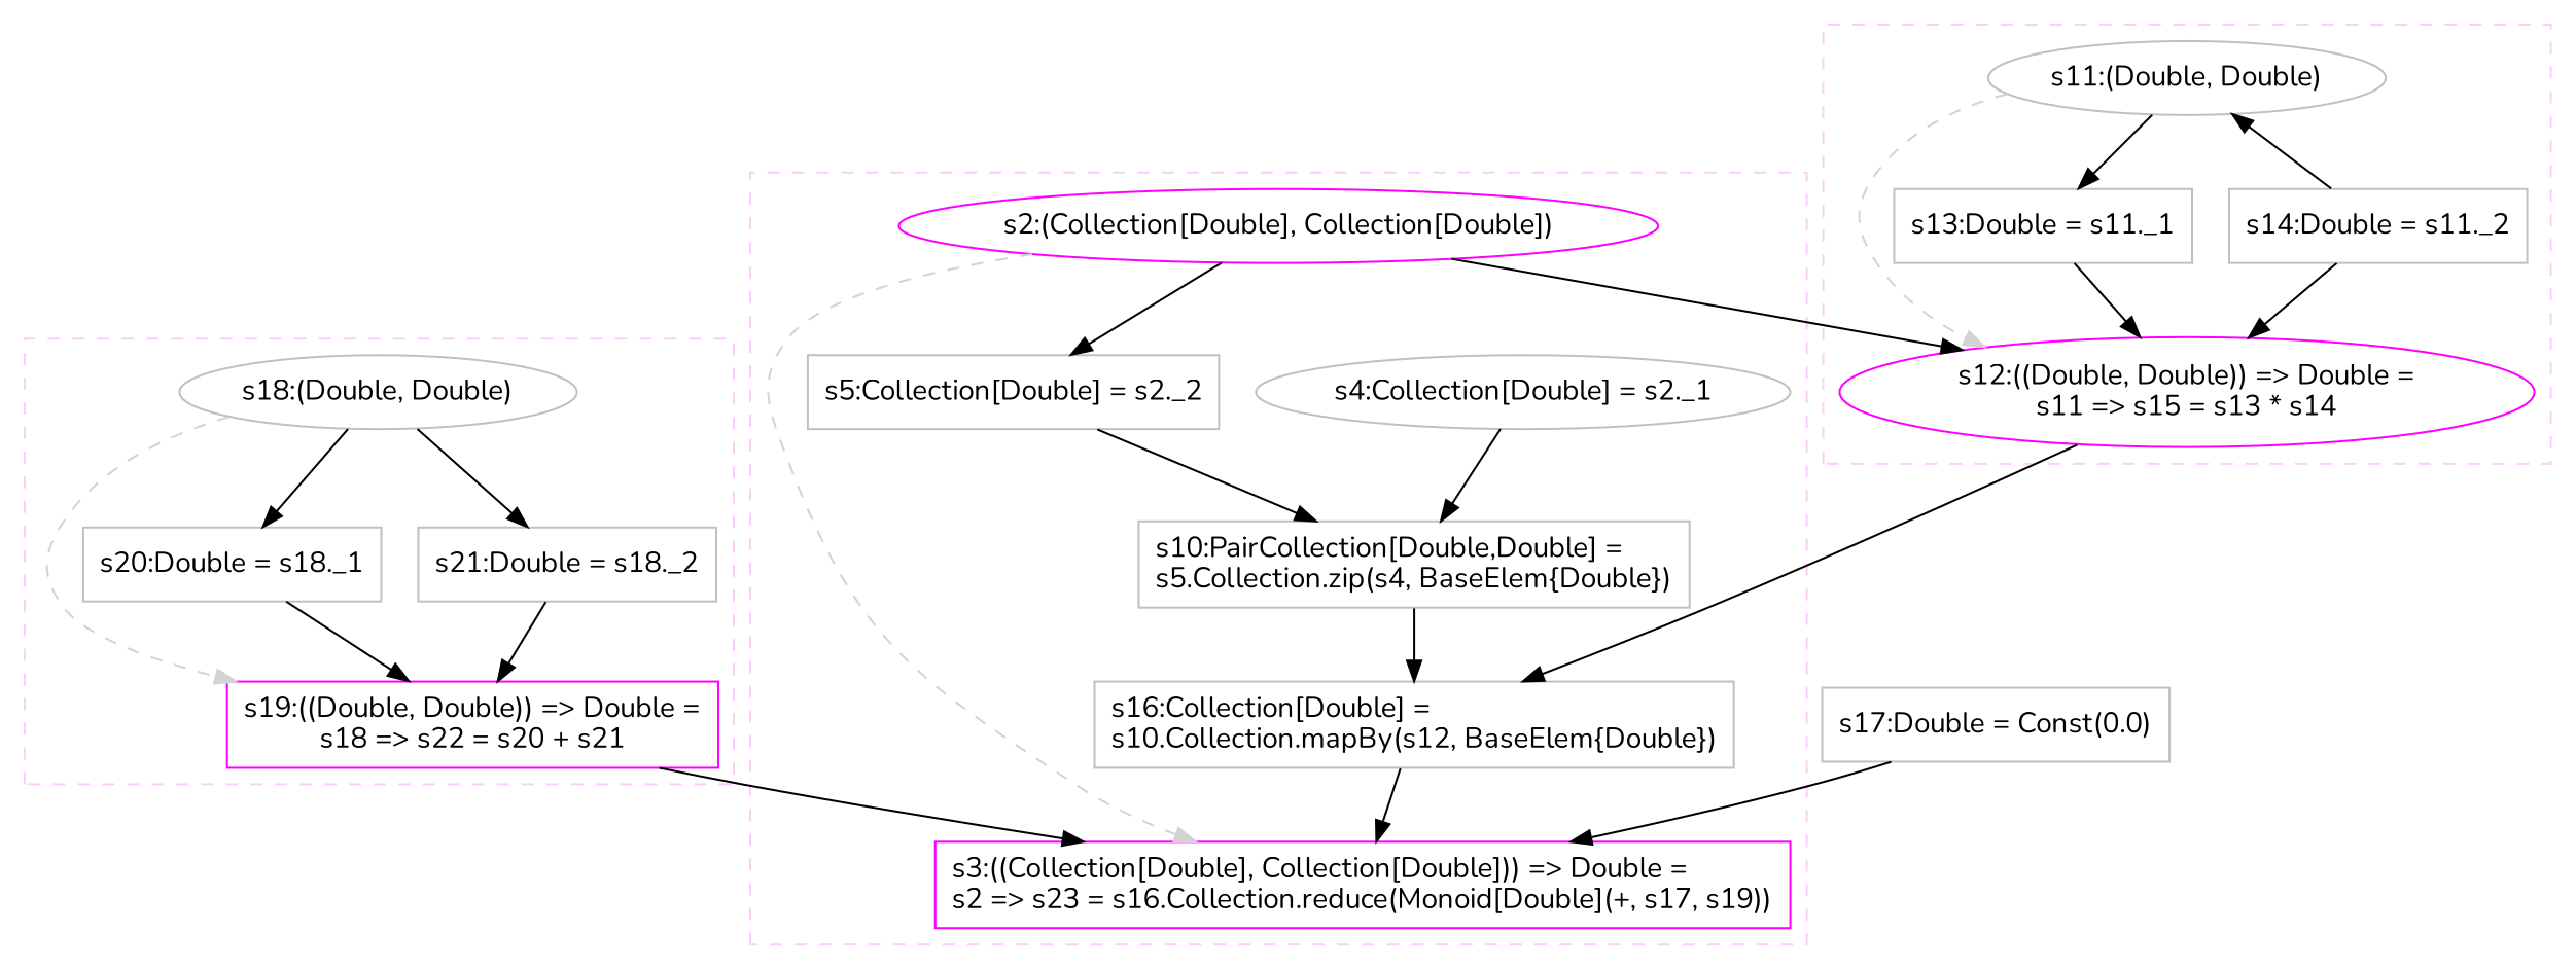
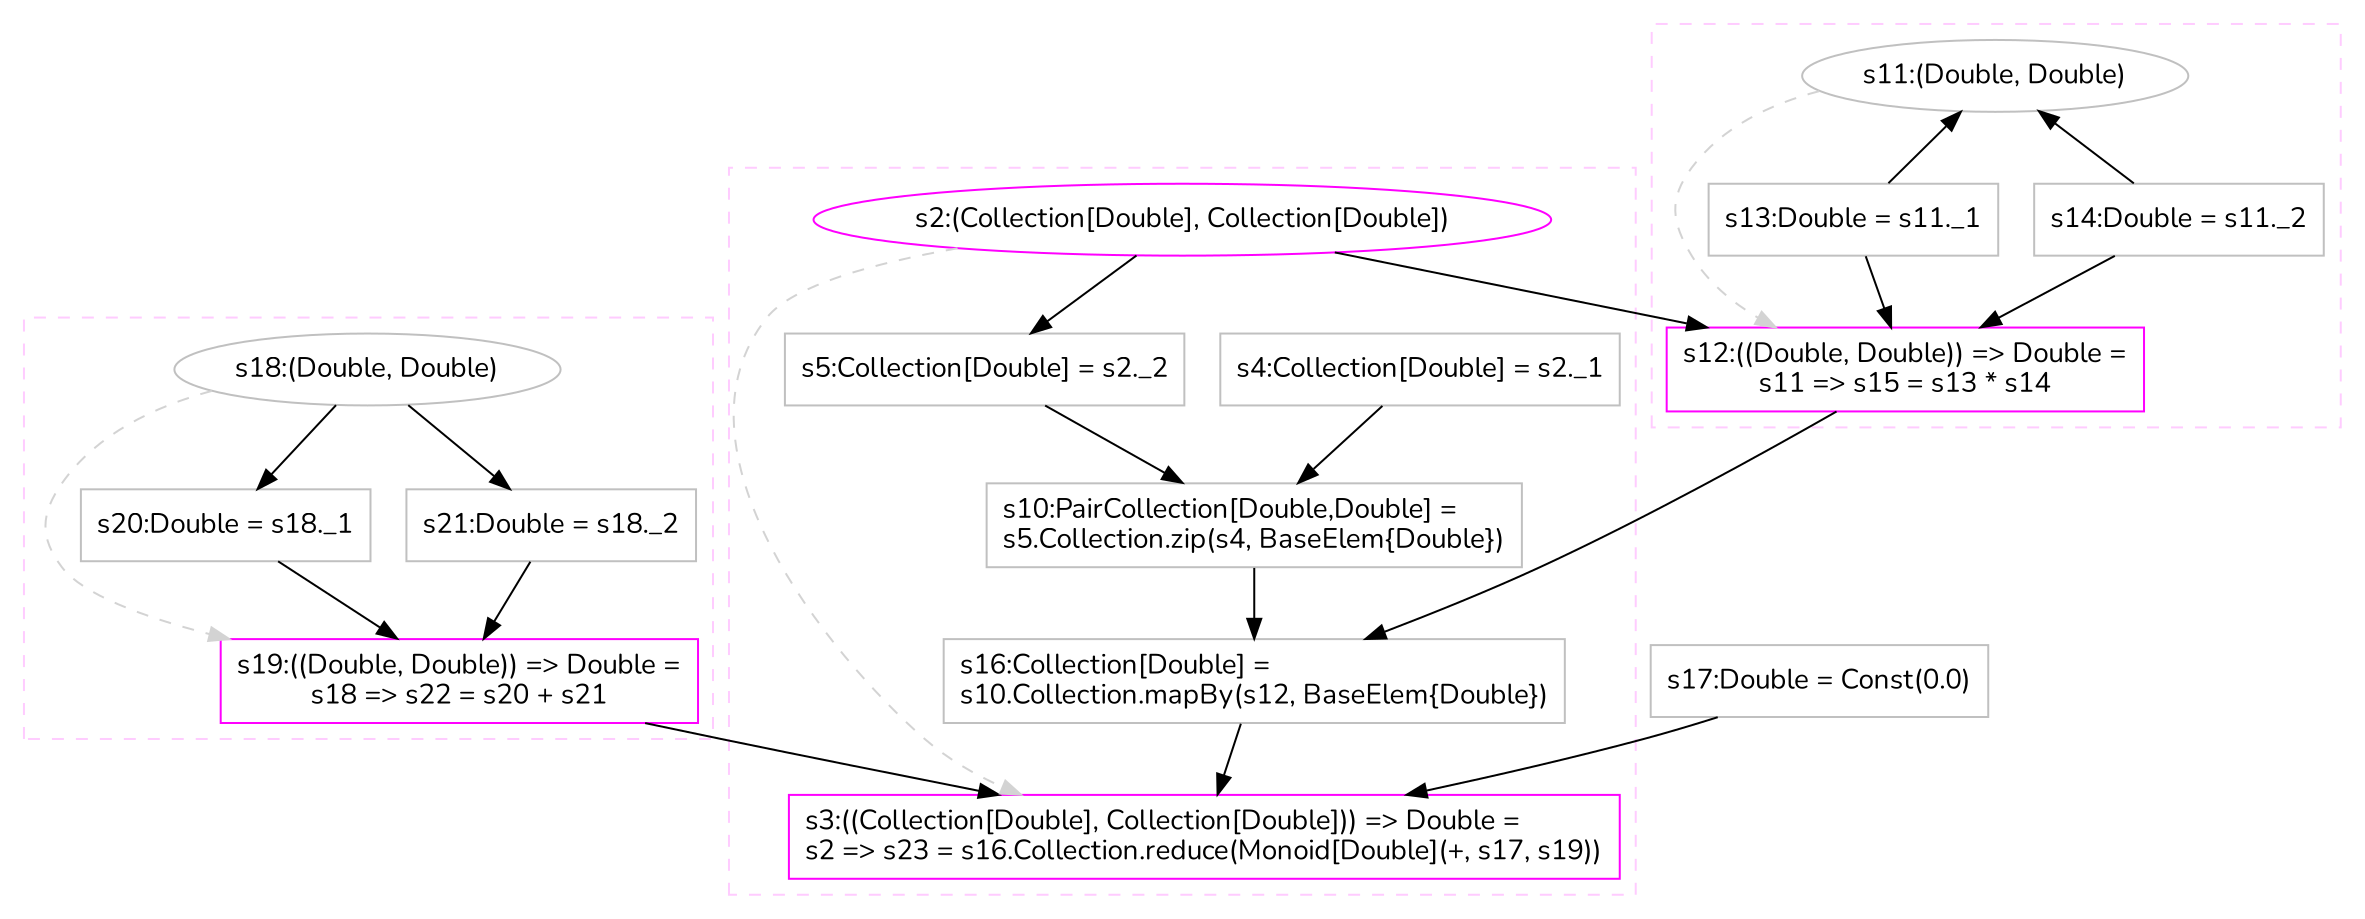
  digraph {
    concentrate=true
    fontname=Nunito
    node [color=gray fontname=Nunito shape=box]
    edge [fontname=Nunito style=solid]
    n1 [height=0.5 label="s18:(Double, Double)" width=2.6424 shape=""]
    n2 [color=magenta height=0.57778 label="s19:((Double, Double)) => Double =\ls18 => s22 = s20 + s21" width=3.089]
    n3 [height=0.5 label="s20:Double = s18._1" width=1.8361]
    n4 [height=0.5 label="s21:Double = s18._2" width=1.8361]
    n5 [height=0.5 label="s11:(Double, Double)" width=2.6236 shape=""]
-   n6 [color=magenta height=0.57778 label="s12:((Double, Double)) => Double =\ls11 => s15 = s13 * s14" shape=ellipse width=3.089]
+   n6 [color=magenta height=0.57778 label="s12:((Double, Double)) => Double =\ls11 => s15 = s13 * s14" width=3.089]
    n7 [height=0.5 label="s13:Double = s11._1" width=1.8186]
    n8 [height=0.5 label="s14:Double = s11._2" width=1.8186]
    n9 [color=magenta height=0.5 label="s2:(Collection[Double], Collection[Double])" width=5.0937 shape=""]
    n10 [color=magenta height=0.57778 label="s3:((Collection[Double], Collection[Double])) => Double =\ls2 => s23 = s16.Collection.reduce(Monoid[Double](+, s17, s19))" width=5.2915]
    n11 [height=0.5 label="s5:Collection[Double] = s2._2" width=2.5836]
-   n12 [height=0.5 label="s4:Collection[Double] = s2._1" shape=ellipse width=2.5836]
+   n12 [height=0.5 label="s4:Collection[Double] = s2._1" width=2.5836]
    n13 [height=0.57778 label="s10:PairCollection[Double,Double] =\ls5.Collection.zip(s4, BaseElem{Double})" width=3.4796]
    n14 [height=0.57778 label="s16:Collection[Double] =\ls10.Collection.mapBy(s12, BaseElem{Double})" width=4.0028]
    n15 [height=0.5 label="s17:Double = Const(0.0)" width=2.1455]
    subgraph cluster_1 {
      color="#FFCCFF"
      style=dashed
      n3
      n4
      subgraph sub_2 {
        color="#FFCCFF"
        rank=source
        style=dashed
        n1
      }
      subgraph sub_3 {
        color="#FFCCFF"
        rank=sink
        style=dashed
        n2
      }
    }
    subgraph cluster_4 {
      color="#FFCCFF"
      style=dashed
      n7
      n8
      subgraph sub_5 {
        color="#FFCCFF"
        rank=source
        style=dashed
        n5
      }
      subgraph sub_6 {
        color="#FFCCFF"
        rank=sink
        style=dashed
        n6
      }
    }
    subgraph cluster_7 {
      color="#FFCCFF"
      style=dashed
      n11
      n12
      n13
      n14
      subgraph sub_8 {
        color="#FFCCFF"
        rank=source
        style=dashed
        n9
      }
      subgraph sub_9 {
        color="#FFCCFF"
        rank=sink
        style=dashed
        n10
      }
    }
    n1 -> n2 [color=lightgray style=dashed weight=0]
    n1 -> n3
    n1 -> n4
    n2 -> n10
    n3 -> n2
    n4 -> n2
    n5 -> n6 [color=lightgray style=dashed weight=0]
-   n5 -> n7
+   n7 -> n5
    n6 -> n14
    n7 -> n6
    n8 -> n5
    n8 -> n6
    n9 -> n6
    n9 -> n10 [color=lightgray style=dashed weight=0]
    n9 -> n11
    n11 -> n13
    n12 -> n13
    n13 -> n14
    n14 -> n10
    n15 -> n10
  }
